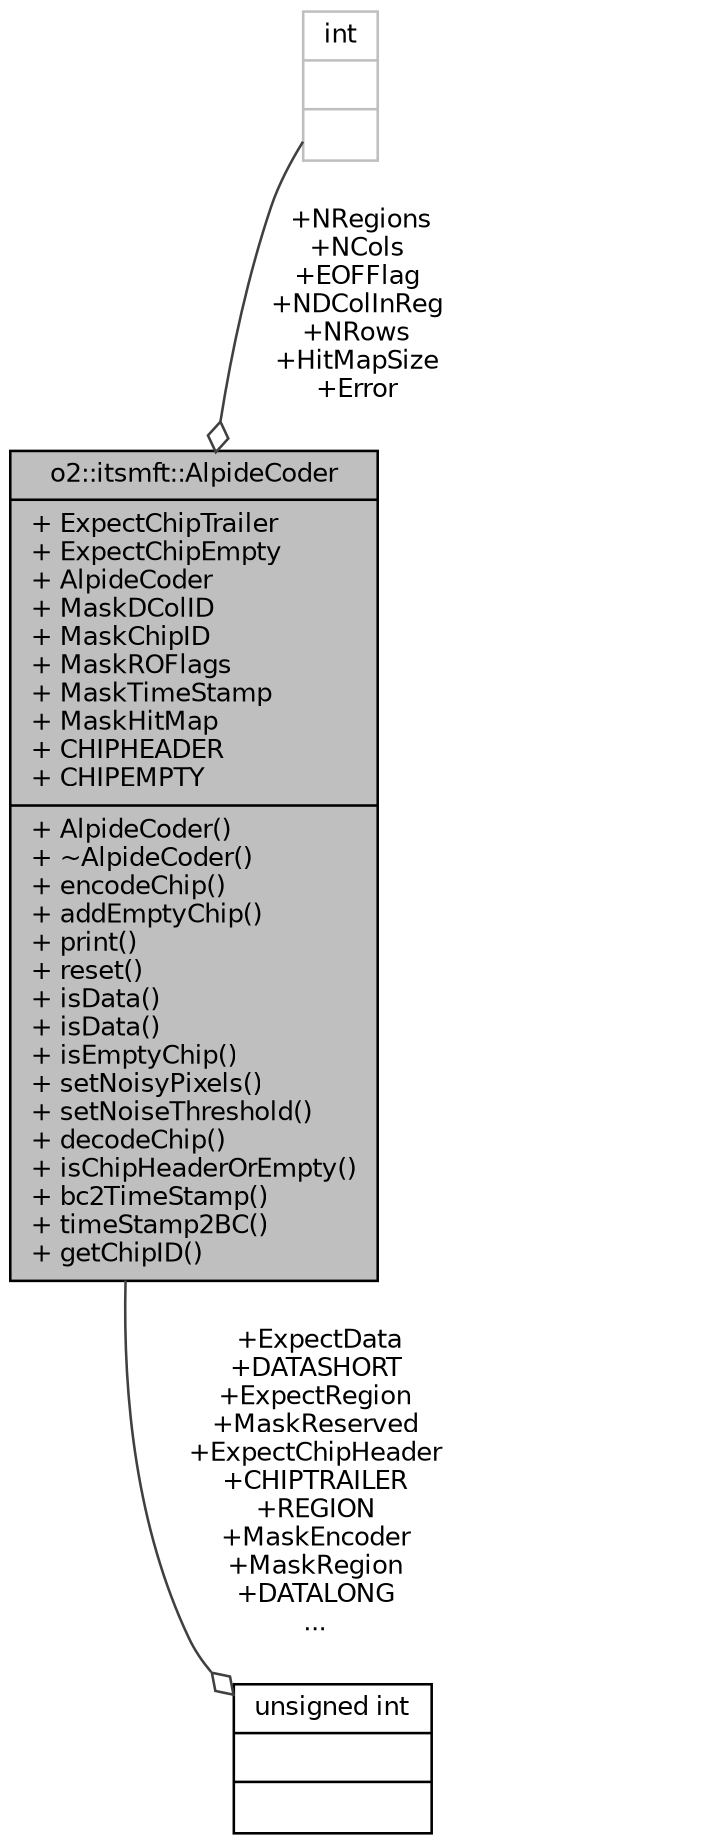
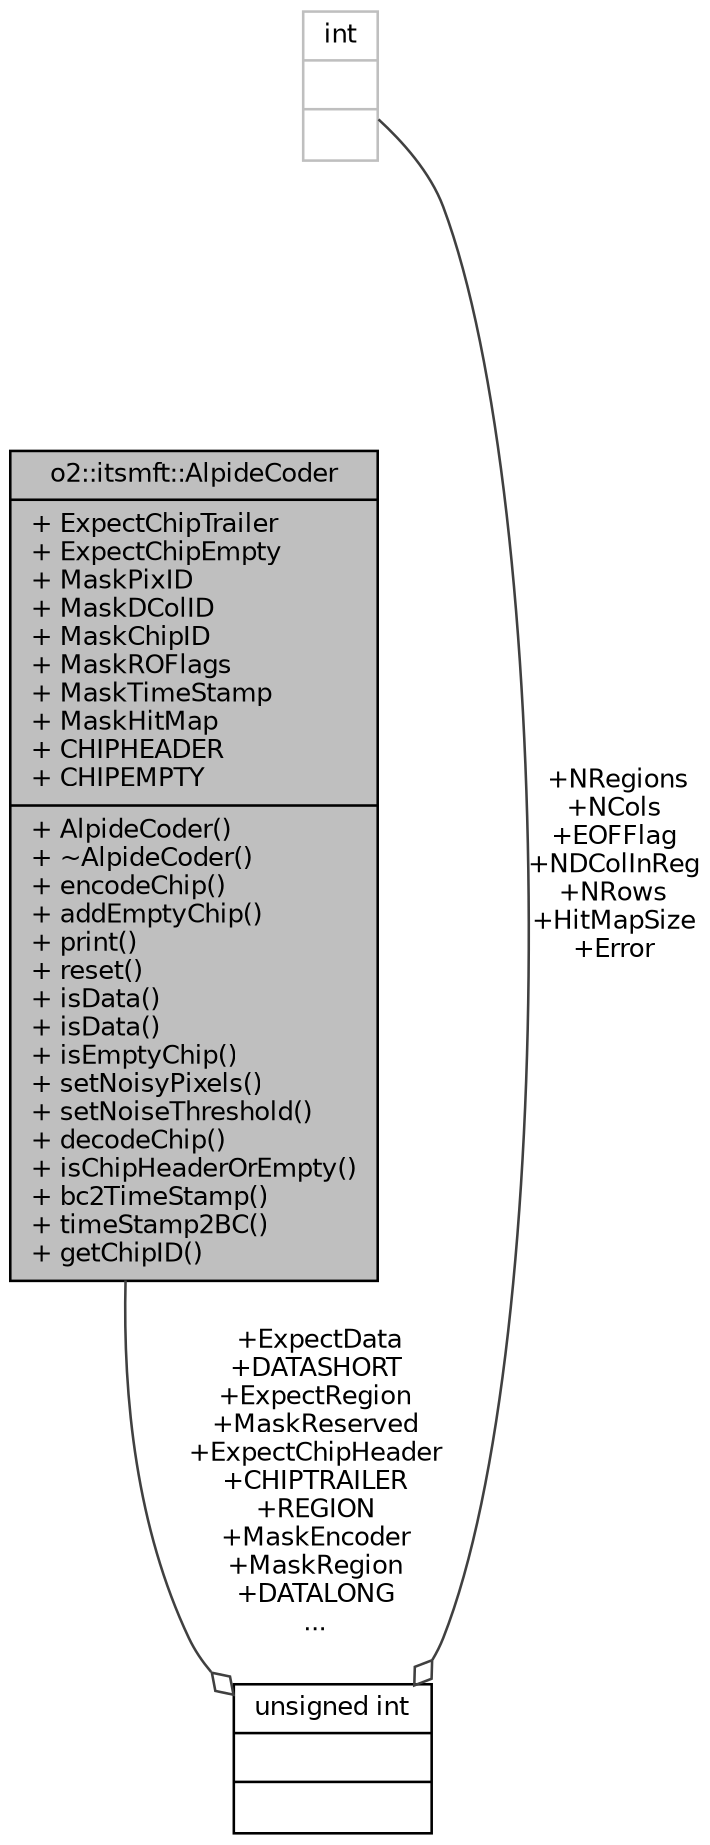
  digraph {
    node [color=black fontname=Helvetica fontsize=10 shape=record]
    edge [arrowhead=odiamond color=grey25 fontname=Helvetica fontsize=10 labelfontname=Helvetica labelfontsize=10 style=solid]
-   n1 [fillcolor=grey75 fontcolor=black height=0.2 label="{o2::itsmft::AlpideCoder\n|+ ExpectChipTrailer\l+ ExpectChipEmpty\l+ AlpideCoder\l+ MaskDColID\l+ MaskChipID\l+ MaskROFlags\l+ MaskTimeStamp\l+ MaskHitMap\l+ CHIPHEADER\l+ CHIPEMPTY\l|+ AlpideCoder()\l+ ~AlpideCoder()\l+ encodeChip()\l+ addEmptyChip()\l+ print()\l+ reset()\l+ isData()\l+ isData()\l+ isEmptyChip()\l+ setNoisyPixels()\l+ setNoiseThreshold()\l+ decodeChip()\l+ isChipHeaderOrEmpty()\l+ bc2TimeStamp()\l+ timeStamp2BC()\l+ getChipID()\l}" style=filled width=0.4]
+   n1 [fillcolor=grey75 fontcolor=black height=0.2 label="{o2::itsmft::AlpideCoder\n|+ ExpectChipTrailer\l+ ExpectChipEmpty\l+ MaskPixID\l+ MaskDColID\l+ MaskChipID\l+ MaskROFlags\l+ MaskTimeStamp\l+ MaskHitMap\l+ CHIPHEADER\l+ CHIPEMPTY\l|+ AlpideCoder()\l+ ~AlpideCoder()\l+ encodeChip()\l+ addEmptyChip()\l+ print()\l+ reset()\l+ isData()\l+ isData()\l+ isEmptyChip()\l+ setNoisyPixels()\l+ setNoiseThreshold()\l+ decodeChip()\l+ isChipHeaderOrEmpty()\l+ bc2TimeStamp()\l+ timeStamp2BC()\l+ getChipID()\l}" style=filled width=0.4]
    n2 [height=0.2 label="{unsigned int\n||}" width=0.4]
    n3 [color=grey75 height=0.2 label="{int\n||}" width=0.4]
    n1 -> n2 [label=" +ExpectData\n+DATASHORT\n+ExpectRegion\n+MaskReserved\n+ExpectChipHeader\n+CHIPTRAILER\n+REGION\n+MaskEncoder\n+MaskRegion\n+DATALONG\n..."]
-   n3 -> n1 [label=" +NRegions\n+NCols\n+EOFFlag\n+NDColInReg\n+NRows\n+HitMapSize\n+Error"]
+   n3 -> n2 [label=" +NRegions\n+NCols\n+EOFFlag\n+NDColInReg\n+NRows\n+HitMapSize\n+Error"]
  }
